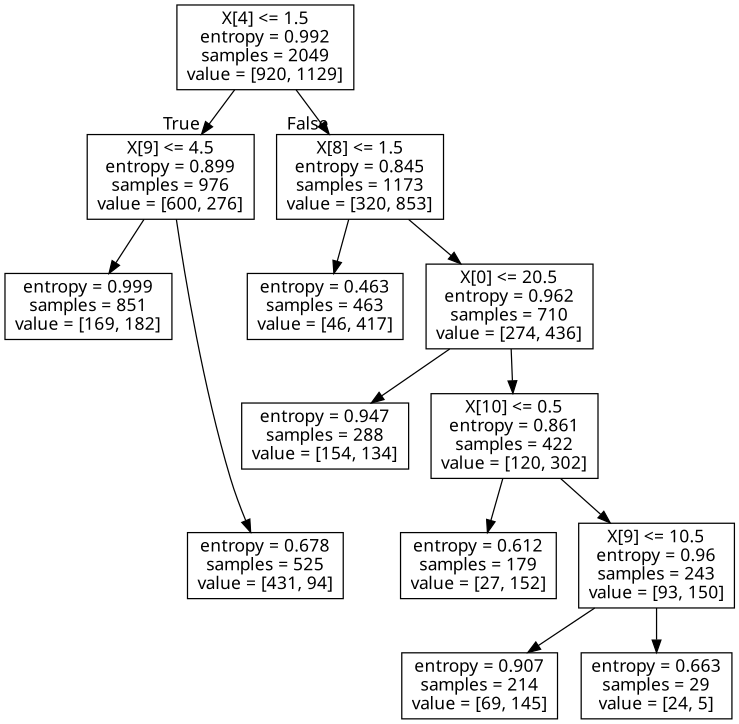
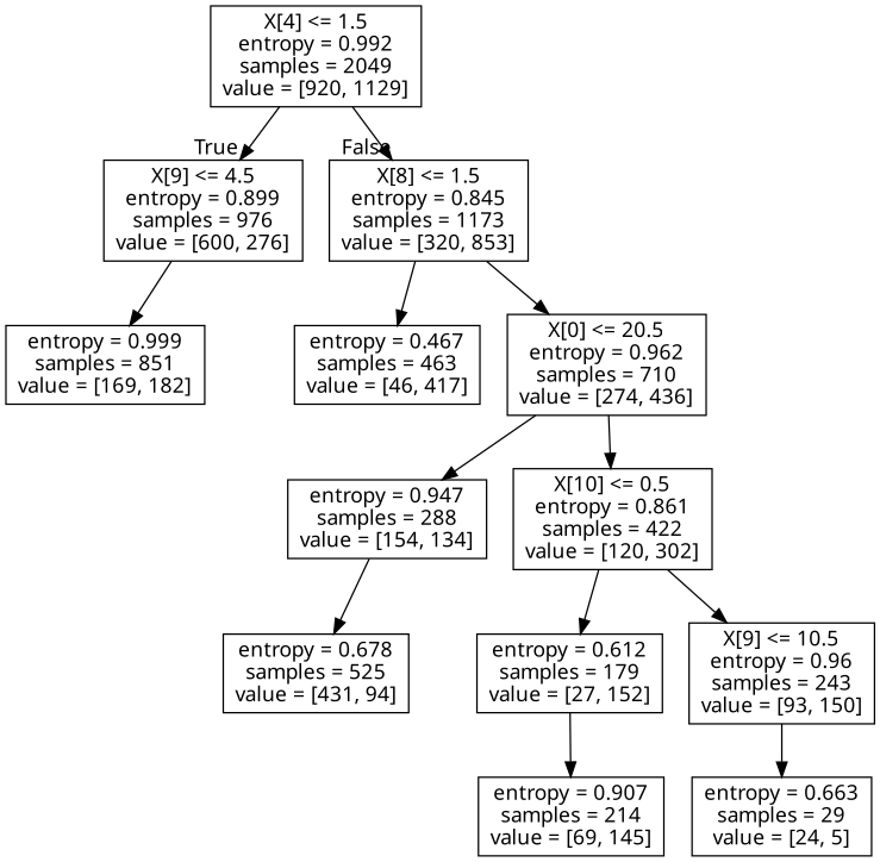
  digraph {
    fontname="Noto Sans"
    node [fontname="Noto Sans" shape=box]
    edge [fontname="Noto Sans"]
    n1 [label="X[4] <= 1.5\nentropy = 0.992\nsamples = 2049\nvalue = [920, 1129]"]
    n2 [label="X[9] <= 4.5\nentropy = 0.899\nsamples = 976\nvalue = [600, 276]"]
    n3 [label="X[8] <= 1.5\nentropy = 0.845\nsamples = 1173\nvalue = [320, 853]"]
    n4 [label="entropy = 0.999\nsamples = 851\nvalue = [169, 182]"]
    n5 [label="entropy = 0.678\nsamples = 525\nvalue = [431, 94]"]
-   n6 [label="entropy = 0.463\nsamples = 463\nvalue = [46, 417]"]
+   n6 [label="entropy = 0.467\nsamples = 463\nvalue = [46, 417]"]
    n7 [label="X[0] <= 20.5\nentropy = 0.962\nsamples = 710\nvalue = [274, 436]"]
    n8 [label="entropy = 0.947\nsamples = 288\nvalue = [154, 134]"]
    n9 [label="X[10] <= 0.5\nentropy = 0.861\nsamples = 422\nvalue = [120, 302]"]
    n10 [label="entropy = 0.612\nsamples = 179\nvalue = [27, 152]"]
    n11 [label="X[9] <= 10.5\nentropy = 0.96\nsamples = 243\nvalue = [93, 150]"]
    n12 [label="entropy = 0.907\nsamples = 214\nvalue = [69, 145]"]
    n13 [label="entropy = 0.663\nsamples = 29\nvalue = [24, 5]"]
    n1 -> n2 [headlabel=True labelangle=45 labeldistance=2.5]
    n1 -> n3 [headlabel=False labelangle=-45 labeldistance=2.5]
    n2 -> n4
-   n2 -> n5
+   n8 -> n5
    n3 -> n6
    n3 -> n7
    n7 -> n8
    n7 -> n9
    n9 -> n10
    n9 -> n11
-   n11 -> n12
+   n10 -> n12
    n11 -> n13
  }
